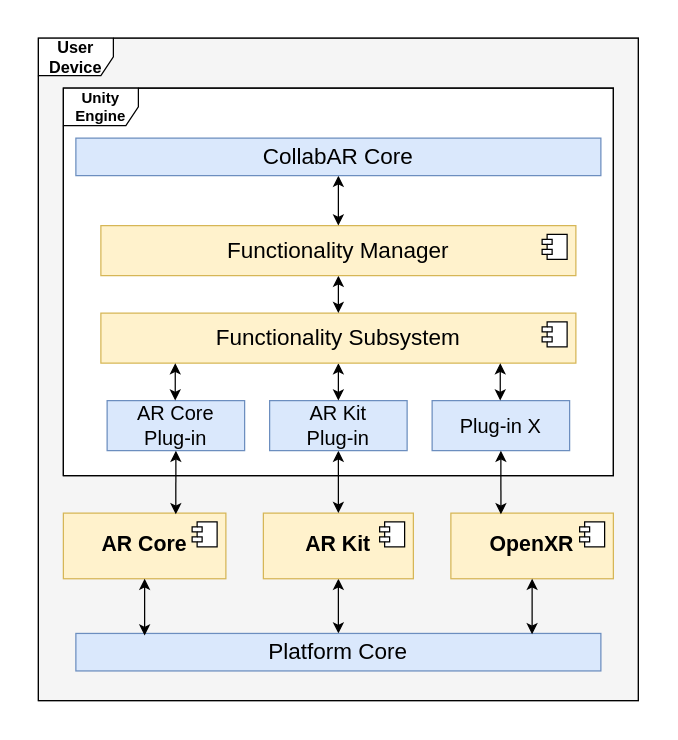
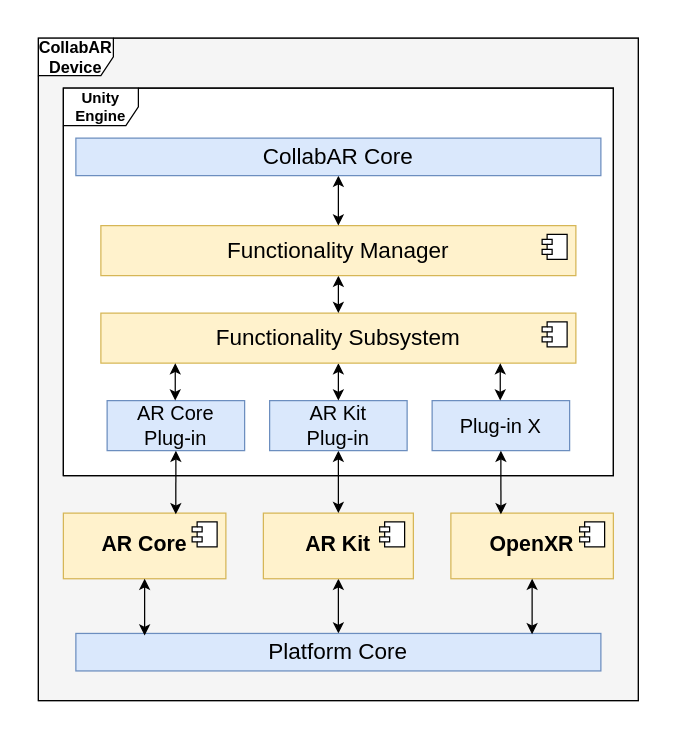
  <mxCell id="0" />
  <mxCell id="1" parent="0" />
  <mxCell id="2" value="" style="rounded=0;whiteSpace=wrap;html=1;strokeColor=none;" vertex="1" parent="1"><mxGeometry x="20" y="20" width="500" height="550" as="geometry" /></mxCell>
  <mxCell id="3" value="" style="rounded=0;whiteSpace=wrap;html=1;fillColor=#f5f5f5;fontColor=#333333;strokeColor=#666666;" vertex="1" parent="1"><mxGeometry x="30" y="30" width="480" height="530" as="geometry" /></mxCell>
  <mxCell id="4" value="" style="rounded=0;whiteSpace=wrap;html=1;" vertex="1" parent="1"><mxGeometry x="50" y="70" width="440" height="310" as="geometry" /></mxCell>
  <mxCell id="5" value="&lt;b&gt;AR Core&lt;/b&gt;" style="html=1;dropTarget=0;whiteSpace=wrap;fontSize=17;fillColor=#fff2cc;strokeColor=#d6b656;" parent="1" vertex="1"><mxGeometry x="50" y="410" width="130" height="52.5" as="geometry" /></mxCell>
  <mxCell id="6" value="" style="shape=module;jettyWidth=8;jettyHeight=4;" parent="5" vertex="1"><mxGeometry x="1" width="20" height="20" relative="1" as="geometry"><mxPoint x="-27" y="7" as="offset" /></mxGeometry></mxCell>
  <mxCell id="7" style="edgeStyle=orthogonalEdgeStyle;rounded=0;orthogonalLoop=1;jettySize=auto;html=1;exitX=0.5;exitY=1;exitDx=0;exitDy=0;entryX=0.5;entryY=0;entryDx=0;entryDy=0;startArrow=classic;startFill=1;" parent="1" source="8" target="12" edge="1"><mxGeometry relative="1" as="geometry" /></mxCell>
  <mxCell id="8" value="&lt;b&gt;AR Kit&lt;/b&gt;" style="html=1;dropTarget=0;whiteSpace=wrap;fillColor=#fff2cc;strokeColor=#d6b656;fontSize=17;" parent="1" vertex="1"><mxGeometry x="210" y="410" width="120" height="52.5" as="geometry" /></mxCell>
  <mxCell id="9" value="" style="shape=module;jettyWidth=8;jettyHeight=4;" parent="8" vertex="1"><mxGeometry x="1" width="20" height="20" relative="1" as="geometry"><mxPoint x="-27" y="7" as="offset" /></mxGeometry></mxCell>
  <mxCell id="10" value="&lt;b&gt;OpenXR&lt;/b&gt;" style="html=1;dropTarget=0;whiteSpace=wrap;fontSize=17;fillColor=#fff2cc;strokeColor=#d6b656;" parent="1" vertex="1"><mxGeometry x="360" y="410" width="130" height="52.5" as="geometry" /></mxCell>
  <mxCell id="11" value="" style="shape=module;jettyWidth=8;jettyHeight=4;" parent="10" vertex="1"><mxGeometry x="1" width="20" height="20" relative="1" as="geometry"><mxPoint x="-27" y="7" as="offset" /></mxGeometry></mxCell>
  <mxCell id="12" value="Platform Core" style="rounded=0;whiteSpace=wrap;html=1;fillColor=#dae8fc;strokeColor=#6c8ebf;fontSize=18;" parent="1" vertex="1"><mxGeometry x="60" y="506.25" width="420" height="30" as="geometry" /></mxCell>
  <mxCell id="13" value="AR Core&lt;div&gt;Plug-in&lt;/div&gt;" style="rounded=0;whiteSpace=wrap;html=1;fillColor=#dae8fc;strokeColor=#6c8ebf;fontSize=16;" parent="1" vertex="1"><mxGeometry x="85" y="320" width="110" height="40" as="geometry" /></mxCell>
  <mxCell id="14" style="edgeStyle=orthogonalEdgeStyle;rounded=0;orthogonalLoop=1;jettySize=auto;html=1;exitX=0.5;exitY=1;exitDx=0;exitDy=0;entryX=0.5;entryY=0;entryDx=0;entryDy=0;startArrow=classic;startFill=1;" parent="1" source="15" target="8" edge="1"><mxGeometry relative="1" as="geometry" /></mxCell>
  <mxCell id="15" value="AR Kit&lt;div&gt;Plug-in&lt;/div&gt;" style="rounded=0;whiteSpace=wrap;html=1;fontSize=16;fillColor=#dae8fc;strokeColor=#6c8ebf;" parent="1" vertex="1"><mxGeometry x="215" y="320" width="110" height="40" as="geometry" /></mxCell>
  <mxCell id="16" value="Plug-in X" style="rounded=0;whiteSpace=wrap;html=1;fontSize=16;fillColor=#dae8fc;strokeColor=#6c8ebf;" parent="1" vertex="1"><mxGeometry x="345" y="320" width="110" height="40" as="geometry" /></mxCell>
  <mxCell id="17" style="edgeStyle=orthogonalEdgeStyle;rounded=0;orthogonalLoop=1;jettySize=auto;html=1;exitX=0.5;exitY=1;exitDx=0;exitDy=0;entryX=0.5;entryY=0;entryDx=0;entryDy=0;startArrow=classic;startFill=1;" parent="1" source="18" target="15" edge="1"><mxGeometry relative="1" as="geometry" /></mxCell>
  <mxCell id="18" value="Functionality Subsystem" style="html=1;dropTarget=0;whiteSpace=wrap;fillColor=#fff2cc;strokeColor=#d6b656;fontSize=18;" parent="1" vertex="1"><mxGeometry x="80" y="250" width="380" height="40" as="geometry" /></mxCell>
  <mxCell id="19" value="" style="shape=module;jettyWidth=8;jettyHeight=4;" parent="18" vertex="1"><mxGeometry x="1" width="20" height="20" relative="1" as="geometry"><mxPoint x="-27" y="7" as="offset" /></mxGeometry></mxCell>
  <mxCell id="20" style="edgeStyle=orthogonalEdgeStyle;rounded=0;orthogonalLoop=1;jettySize=auto;html=1;exitX=0.5;exitY=1;exitDx=0;exitDy=0;entryX=0.5;entryY=0;entryDx=0;entryDy=0;startArrow=classic;startFill=1;" parent="1" edge="1"><mxGeometry relative="1" as="geometry"><mxPoint x="399.5" y="290" as="sourcePoint" /><mxPoint x="399.5" y="320" as="targetPoint" /></mxGeometry></mxCell>
  <mxCell id="21" style="edgeStyle=orthogonalEdgeStyle;rounded=0;orthogonalLoop=1;jettySize=auto;html=1;exitX=0.5;exitY=1;exitDx=0;exitDy=0;entryX=0.5;entryY=0;entryDx=0;entryDy=0;startArrow=classic;startFill=1;" parent="1" edge="1"><mxGeometry relative="1" as="geometry"><mxPoint x="139.5" y="290" as="sourcePoint" /><mxPoint x="139.5" y="320" as="targetPoint" /><Array as="points"><mxPoint x="139.5" y="300" /><mxPoint x="139.5" y="300" /></Array></mxGeometry></mxCell>
  <mxCell id="22" style="edgeStyle=orthogonalEdgeStyle;rounded=0;orthogonalLoop=1;jettySize=auto;html=1;exitX=0.5;exitY=1;exitDx=0;exitDy=0;entryX=0.5;entryY=0;entryDx=0;entryDy=0;startArrow=classic;startFill=1;" parent="1" source="23" target="18" edge="1"><mxGeometry relative="1" as="geometry" /></mxCell>
  <mxCell id="23" value="Functionality Manager" style="html=1;dropTarget=0;whiteSpace=wrap;fillColor=#fff2cc;strokeColor=#d6b656;fontSize=18;" parent="1" vertex="1"><mxGeometry x="80" y="180" width="380" height="40" as="geometry" /></mxCell>
  <mxCell id="24" value="" style="shape=module;jettyWidth=8;jettyHeight=4;" parent="23" vertex="1"><mxGeometry x="1" width="20" height="20" relative="1" as="geometry"><mxPoint x="-27" y="7" as="offset" /></mxGeometry></mxCell>
  <mxCell id="25" style="edgeStyle=orthogonalEdgeStyle;rounded=0;orthogonalLoop=1;jettySize=auto;html=1;exitX=0.5;exitY=1;exitDx=0;exitDy=0;entryX=0.5;entryY=0;entryDx=0;entryDy=0;startArrow=classic;startFill=1;" parent="1" source="26" target="23" edge="1"><mxGeometry relative="1" as="geometry" /></mxCell>
  <mxCell id="26" value="CollabAR Core" style="rounded=0;whiteSpace=wrap;html=1;fontSize=18;fillColor=#dae8fc;strokeColor=#6c8ebf;" parent="1" vertex="1"><mxGeometry x="60" y="110" width="420" height="30" as="geometry" /></mxCell>
  <mxCell id="27" value="Unity&lt;div&gt;Engine&lt;/div&gt;" style="shape=umlFrame;whiteSpace=wrap;html=1;pointerEvents=0;fontStyle=1;fontSize=12;" parent="1" vertex="1"><mxGeometry x="50" y="70" width="440" height="310" as="geometry" /></mxCell>
- <mxCell id="28" value="User&lt;div&gt;Device&lt;/div&gt;" style="shape=umlFrame;whiteSpace=wrap;html=1;pointerEvents=0;fontStyle=1;fontSize=13;" parent="1" vertex="1"><mxGeometry x="30" y="30" width="480" height="530" as="geometry" /></mxCell>
+ <mxCell id="28" value="CollabAR&lt;div&gt;Device&lt;/div&gt;" style="shape=umlFrame;whiteSpace=wrap;html=1;pointerEvents=0;fontStyle=1;fontSize=13;" parent="1" vertex="1"><mxGeometry x="30" y="30" width="480" height="530" as="geometry" /></mxCell>
  <mxCell id="29" style="edgeStyle=orthogonalEdgeStyle;rounded=0;orthogonalLoop=1;jettySize=auto;html=1;exitX=0.5;exitY=1;exitDx=0;exitDy=0;entryX=0.692;entryY=0.019;entryDx=0;entryDy=0;entryPerimeter=0;startArrow=classic;startFill=1;" parent="1" source="13" target="5" edge="1"><mxGeometry relative="1" as="geometry" /></mxCell>
  <mxCell id="30" style="edgeStyle=orthogonalEdgeStyle;rounded=0;orthogonalLoop=1;jettySize=auto;html=1;exitX=0.5;exitY=1;exitDx=0;exitDy=0;entryX=0.308;entryY=0.019;entryDx=0;entryDy=0;entryPerimeter=0;startArrow=classic;startFill=1;" parent="1" source="16" target="10" edge="1"><mxGeometry relative="1" as="geometry" /></mxCell>
  <mxCell id="31" style="edgeStyle=orthogonalEdgeStyle;rounded=0;orthogonalLoop=1;jettySize=auto;html=1;exitX=0.5;exitY=1;exitDx=0;exitDy=0;entryX=0.131;entryY=0.058;entryDx=0;entryDy=0;entryPerimeter=0;startArrow=classic;startFill=1;" parent="1" source="5" target="12" edge="1"><mxGeometry relative="1" as="geometry" /></mxCell>
  <mxCell id="32" style="edgeStyle=orthogonalEdgeStyle;rounded=0;orthogonalLoop=1;jettySize=auto;html=1;exitX=0.5;exitY=1;exitDx=0;exitDy=0;entryX=0.869;entryY=0.025;entryDx=0;entryDy=0;entryPerimeter=0;startArrow=classic;startFill=1;" parent="1" source="10" target="12" edge="1"><mxGeometry relative="1" as="geometry" /></mxCell>
